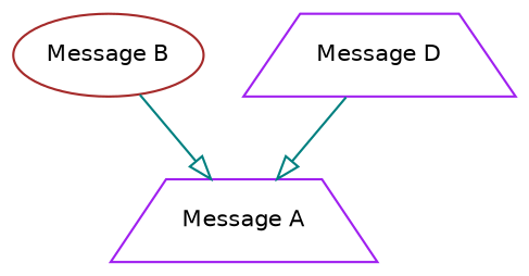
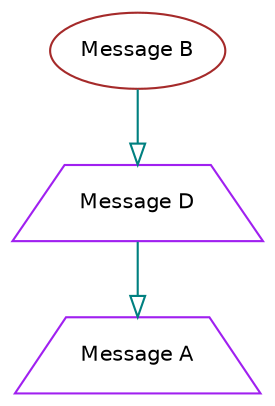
  digraph {
    node [color=purple fontname=Helvetica fontsize=10 shape=trapezium]
    edge [arrowhead=empty color=teal]
    n1 [label="Message A"]
    n2 [color=brown label="Message B" shape=ellipse]
    n3 [label="Message D"]
-   n2 -> n1
+   n2 -> n3
    n3 -> n1
  }
